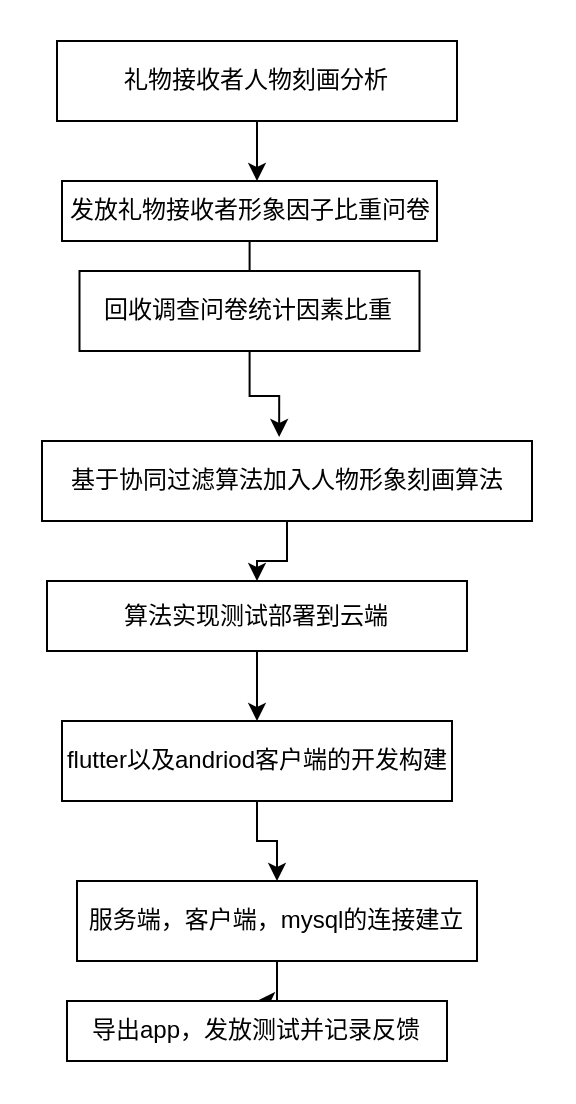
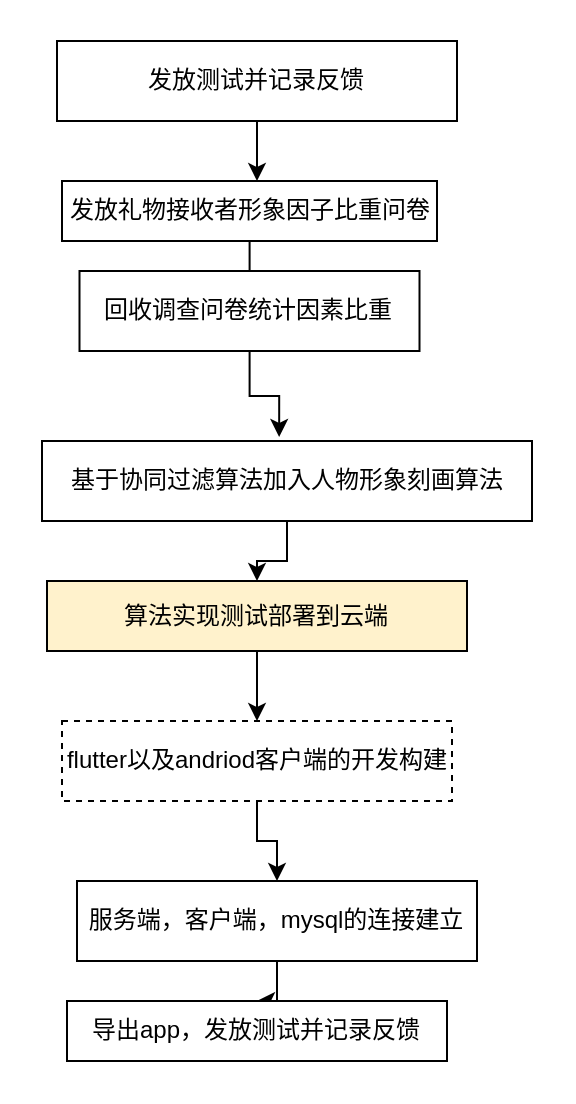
  <mxCell id="0" />
  <mxCell id="1" parent="0" />
  <mxCell id="2" style="edgeStyle=orthogonalEdgeStyle;rounded=0;orthogonalLoop=1;jettySize=auto;html=1;entryX=0.52;entryY=0;entryDx=0;entryDy=0;entryPerimeter=0;" edge="1" parent="1" source="3" target="5"><mxGeometry relative="1" as="geometry" /></mxCell>
- <mxCell id="3" value="礼物接收者人物刻画分析" style="rounded=0;whiteSpace=wrap;html=1;" vertex="1" parent="1"><mxGeometry x="28" y="20" width="200" height="40" as="geometry" /></mxCell>
+ <mxCell id="3" value="发放测试并记录反馈" style="rounded=0;whiteSpace=wrap;html=1;" vertex="1" parent="1"><mxGeometry x="28" y="20" width="200" height="40" as="geometry" /></mxCell>
  <mxCell id="4" style="edgeStyle=orthogonalEdgeStyle;rounded=0;orthogonalLoop=1;jettySize=auto;html=1;entryX=0.5;entryY=0;entryDx=0;entryDy=0;" edge="1" parent="1" source="5" target="7"><mxGeometry relative="1" as="geometry" /></mxCell>
  <mxCell id="5" value="发放礼物接收者形象因子比重问卷" style="rounded=0;whiteSpace=wrap;html=1;" vertex="1" parent="1"><mxGeometry x="30.5" y="90" width="187.5" height="30" as="geometry" /></mxCell>
  <mxCell id="6" style="edgeStyle=orthogonalEdgeStyle;rounded=0;orthogonalLoop=1;jettySize=auto;html=1;entryX=0.484;entryY=-0.05;entryDx=0;entryDy=0;entryPerimeter=0;" edge="1" parent="1" source="7" target="9"><mxGeometry relative="1" as="geometry" /></mxCell>
  <mxCell id="7" value="回收调查问卷统计因素比重" style="rounded=0;whiteSpace=wrap;html=1;" vertex="1" parent="1"><mxGeometry x="39.25" y="135" width="170" height="40" as="geometry" /></mxCell>
  <mxCell id="8" style="edgeStyle=orthogonalEdgeStyle;rounded=0;orthogonalLoop=1;jettySize=auto;html=1;entryX=0.5;entryY=0;entryDx=0;entryDy=0;" edge="1" parent="1" source="9" target="11"><mxGeometry relative="1" as="geometry" /></mxCell>
  <mxCell id="9" value="基于协同过滤算法加入人物形象刻画算法" style="rounded=0;whiteSpace=wrap;html=1;" vertex="1" parent="1"><mxGeometry x="20.5" y="220" width="245" height="40" as="geometry" /></mxCell>
  <mxCell id="10" style="edgeStyle=orthogonalEdgeStyle;rounded=0;orthogonalLoop=1;jettySize=auto;html=1;entryX=0.5;entryY=0;entryDx=0;entryDy=0;" edge="1" parent="1" source="11" target="13"><mxGeometry relative="1" as="geometry" /></mxCell>
- <mxCell id="11" value="算法实现测试部署到云端" style="rounded=0;whiteSpace=wrap;html=1;" vertex="1" parent="1"><mxGeometry x="23" y="290" width="210" height="35" as="geometry" /></mxCell>
+ <mxCell id="11" value="算法实现测试部署到云端" style="rounded=0;whiteSpace=wrap;html=1;fillColor=#fff2cc;" vertex="1" parent="1"><mxGeometry x="23" y="290" width="210" height="35" as="geometry" /></mxCell>
  <mxCell id="12" style="edgeStyle=orthogonalEdgeStyle;rounded=0;orthogonalLoop=1;jettySize=auto;html=1;entryX=0.5;entryY=0;entryDx=0;entryDy=0;" edge="1" parent="1" source="13" target="15"><mxGeometry relative="1" as="geometry" /></mxCell>
- <mxCell id="13" value="flutter以及andriod客户端的开发构建" style="rounded=0;whiteSpace=wrap;html=1;" vertex="1" parent="1"><mxGeometry x="30.5" y="360" width="195" height="40" as="geometry" /></mxCell>
+ <mxCell id="13" value="flutter以及andriod客户端的开发构建" style="rounded=0;whiteSpace=wrap;html=1;dashed=1;" vertex="1" parent="1"><mxGeometry x="30.5" y="360" width="195" height="40" as="geometry" /></mxCell>
  <mxCell id="14" style="edgeStyle=orthogonalEdgeStyle;rounded=0;orthogonalLoop=1;jettySize=auto;html=1;entryX=0.5;entryY=0;entryDx=0;entryDy=0;" edge="1" parent="1" source="15" target="16"><mxGeometry relative="1" as="geometry" /></mxCell>
  <mxCell id="15" value="服务端，客户端，mysql的连接建立" style="rounded=0;whiteSpace=wrap;html=1;" vertex="1" parent="1"><mxGeometry x="38" y="440" width="200" height="40" as="geometry" /></mxCell>
  <mxCell id="16" value="导出app，发放测试并记录反馈" style="rounded=0;whiteSpace=wrap;html=1;" vertex="1" parent="1"><mxGeometry x="33" y="500" width="190" height="30" as="geometry" /></mxCell>
